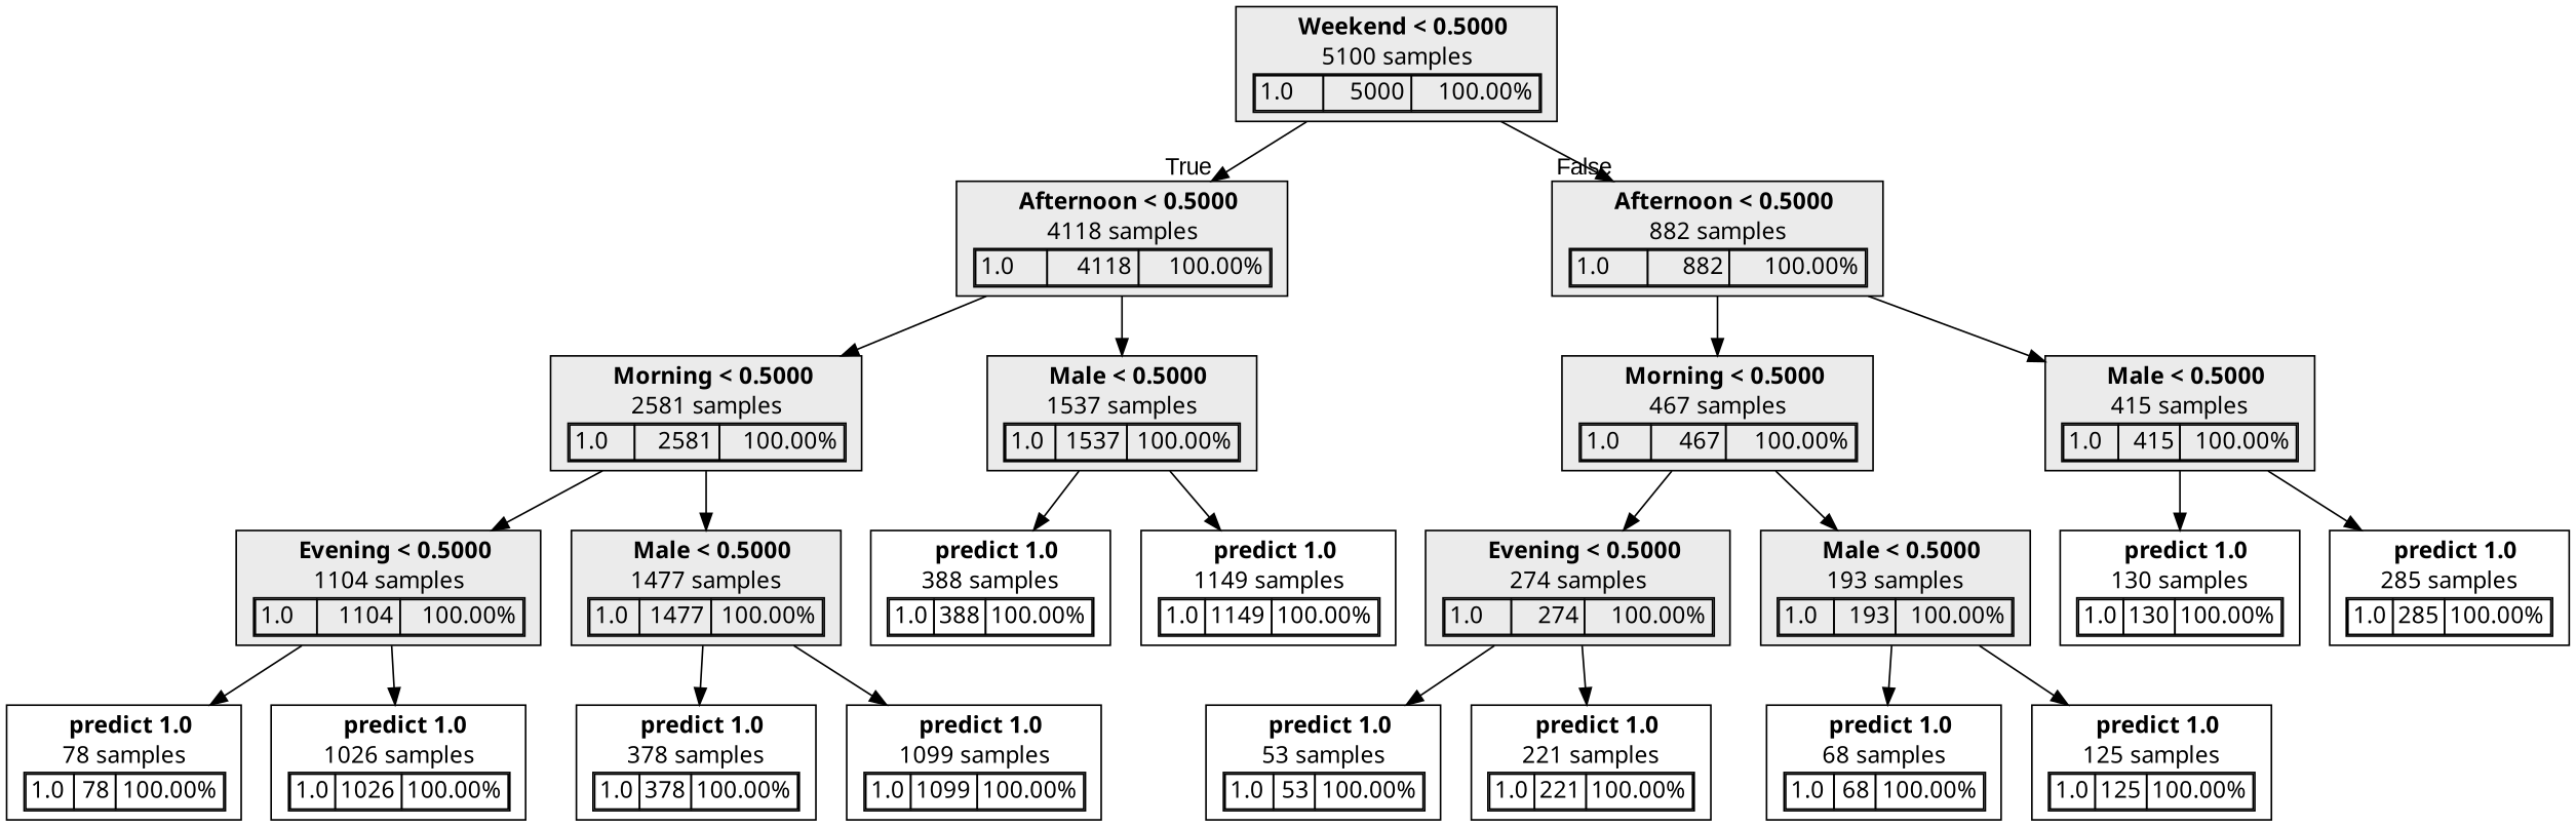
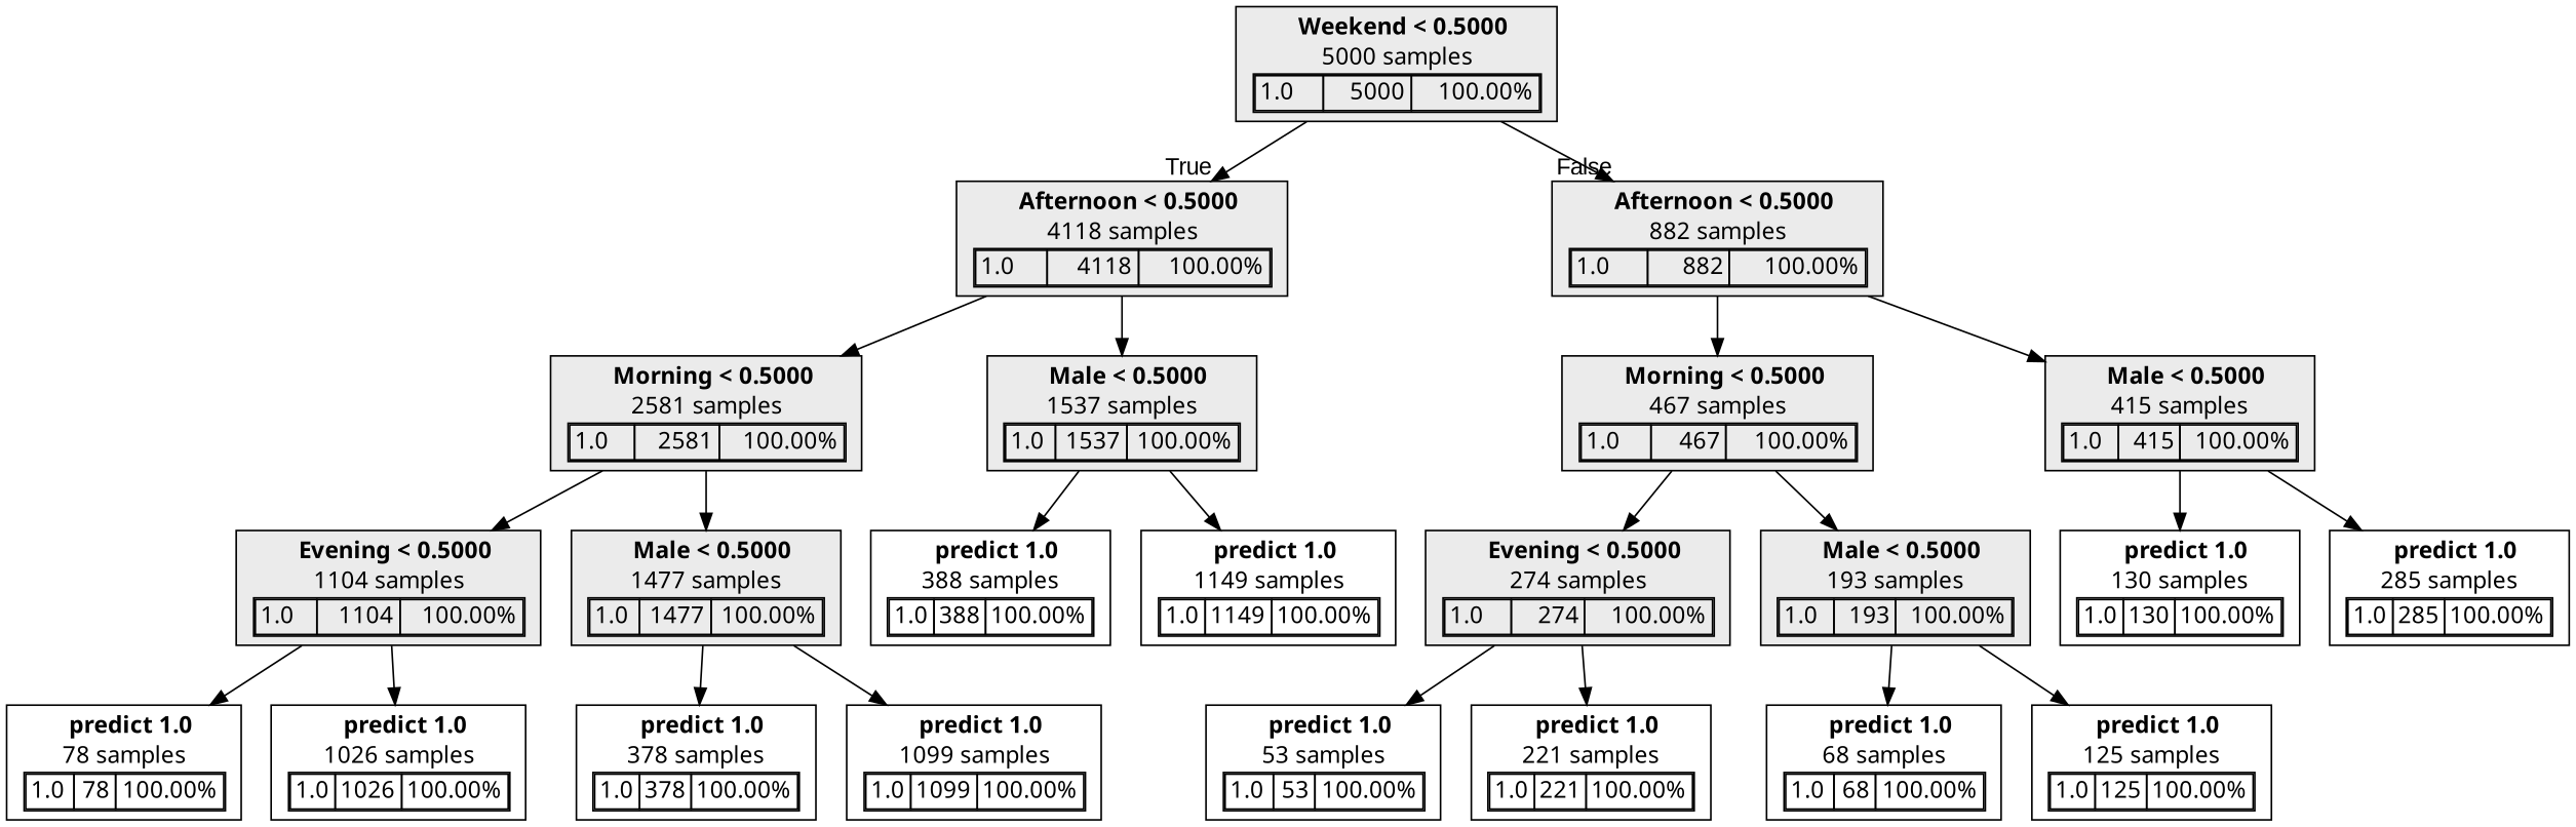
  digraph {
    node [fillcolor="#FFFFFFff" fontname="bold arial" shape=box style=filled color=black]
-   n1 [fillcolor="#EBEBEB" label=<  <TABLE BORDER="0" CELLPADDING="0">       <TR>     <TD>       <B>Weekend &lt; 0.5000</B>     </TD>   </TR>      <TR>       <TD>5100 samples</TD>     </TR>     <TR>   <TD>     <TABLE CELLSPACING="0">                <TR class="highlighted">     <TD ALIGN="LEFT">1.0</TD>     <TD ALIGN="RIGHT">5000</TD>     <TD ALIGN="RIGHT">100.00%</TD>   </TR>      </TABLE>   </TD> </TR>    </TABLE> > color=""]
+   n1 [fillcolor="#EBEBEB" label=<  <TABLE BORDER="0" CELLPADDING="0">       <TR>     <TD>       <B>Weekend &lt; 0.5000</B>     </TD>   </TR>      <TR>       <TD>5000 samples</TD>     </TR>     <TR>   <TD>     <TABLE CELLSPACING="0">                <TR class="highlighted">     <TD ALIGN="LEFT">1.0</TD>     <TD ALIGN="RIGHT">5000</TD>     <TD ALIGN="RIGHT">100.00%</TD>   </TR>      </TABLE>   </TD> </TR>    </TABLE> > color=""]
    n2 [fillcolor="#EBEBEB" label=<  <TABLE BORDER="0" CELLPADDING="0">       <TR>     <TD>       <B>Afternoon &lt; 0.5000</B>     </TD>   </TR>      <TR>       <TD>4118 samples</TD>     </TR>     <TR>   <TD>     <TABLE CELLSPACING="0">                <TR class="highlighted">     <TD ALIGN="LEFT">1.0</TD>     <TD ALIGN="RIGHT">4118</TD>     <TD ALIGN="RIGHT">100.00%</TD>   </TR>      </TABLE>   </TD> </TR>    </TABLE> > color=""]
    n3 [fillcolor="#EBEBEB" label=<  <TABLE BORDER="0" CELLPADDING="0">       <TR>     <TD>       <B>Afternoon &lt; 0.5000</B>     </TD>   </TR>      <TR>       <TD>882 samples</TD>     </TR>     <TR>   <TD>     <TABLE CELLSPACING="0">                <TR class="highlighted">     <TD ALIGN="LEFT">1.0</TD>     <TD ALIGN="RIGHT">882</TD>     <TD ALIGN="RIGHT">100.00%</TD>   </TR>      </TABLE>   </TD> </TR>    </TABLE> > color=""]
    n4 [fillcolor="#EBEBEB" label=<  <TABLE BORDER="0" CELLPADDING="0">       <TR>     <TD>       <B>Morning &lt; 0.5000</B>     </TD>   </TR>      <TR>       <TD>2581 samples</TD>     </TR>     <TR>   <TD>     <TABLE CELLSPACING="0">                <TR class="highlighted">     <TD ALIGN="LEFT">1.0</TD>     <TD ALIGN="RIGHT">2581</TD>     <TD ALIGN="RIGHT">100.00%</TD>   </TR>      </TABLE>   </TD> </TR>    </TABLE> > color=""]
    n5 [fillcolor="#EBEBEB" label=<  <TABLE BORDER="0" CELLPADDING="0">       <TR>     <TD>       <B>Male &lt; 0.5000</B>     </TD>   </TR>      <TR>       <TD>1537 samples</TD>     </TR>     <TR>   <TD>     <TABLE CELLSPACING="0">                <TR class="highlighted">     <TD ALIGN="LEFT">1.0</TD>     <TD ALIGN="RIGHT">1537</TD>     <TD ALIGN="RIGHT">100.00%</TD>   </TR>      </TABLE>   </TD> </TR>    </TABLE> > color=""]
    n6 [fillcolor="#EBEBEB" label=<  <TABLE BORDER="0" CELLPADDING="0">       <TR>     <TD>       <B>Morning &lt; 0.5000</B>     </TD>   </TR>      <TR>       <TD>467 samples</TD>     </TR>     <TR>   <TD>     <TABLE CELLSPACING="0">                <TR class="highlighted">     <TD ALIGN="LEFT">1.0</TD>     <TD ALIGN="RIGHT">467</TD>     <TD ALIGN="RIGHT">100.00%</TD>   </TR>      </TABLE>   </TD> </TR>    </TABLE> > color=""]
    n7 [fillcolor="#EBEBEB" label=<  <TABLE BORDER="0" CELLPADDING="0">       <TR>     <TD>       <B>Male &lt; 0.5000</B>     </TD>   </TR>      <TR>       <TD>415 samples</TD>     </TR>     <TR>   <TD>     <TABLE CELLSPACING="0">                <TR class="highlighted">     <TD ALIGN="LEFT">1.0</TD>     <TD ALIGN="RIGHT">415</TD>     <TD ALIGN="RIGHT">100.00%</TD>   </TR>      </TABLE>   </TD> </TR>    </TABLE> > color=""]
    n8 [fillcolor="#EBEBEB" label=<  <TABLE BORDER="0" CELLPADDING="0">       <TR>     <TD>       <B>Evening &lt; 0.5000</B>     </TD>   </TR>      <TR>       <TD>1104 samples</TD>     </TR>     <TR>   <TD>     <TABLE CELLSPACING="0">                <TR class="highlighted">     <TD ALIGN="LEFT">1.0</TD>     <TD ALIGN="RIGHT">1104</TD>     <TD ALIGN="RIGHT">100.00%</TD>   </TR>      </TABLE>   </TD> </TR>    </TABLE> > color=""]
    n9 [fillcolor="#EBEBEB" label=<  <TABLE BORDER="0" CELLPADDING="0">       <TR>     <TD>       <B>Male &lt; 0.5000</B>     </TD>   </TR>      <TR>       <TD>1477 samples</TD>     </TR>     <TR>   <TD>     <TABLE CELLSPACING="0">                <TR class="highlighted">     <TD ALIGN="LEFT">1.0</TD>     <TD ALIGN="RIGHT">1477</TD>     <TD ALIGN="RIGHT">100.00%</TD>   </TR>      </TABLE>   </TD> </TR>    </TABLE> > color=""]
    n10 [label=<  <TABLE BORDER="0" CELLPADDING="0">       <TR>     <TD>       <B>predict 1.0</B>     </TD>   </TR>      <TR>       <TD>388 samples</TD>     </TR>     <TR>   <TD>     <TABLE CELLSPACING="0">                <TR class="highlighted">     <TD ALIGN="LEFT">1.0</TD>     <TD ALIGN="RIGHT">388</TD>     <TD ALIGN="RIGHT">100.00%</TD>   </TR>      </TABLE>   </TD> </TR>    </TABLE> >]
    n11 [label=<  <TABLE BORDER="0" CELLPADDING="0">       <TR>     <TD>       <B>predict 1.0</B>     </TD>   </TR>      <TR>       <TD>1149 samples</TD>     </TR>     <TR>   <TD>     <TABLE CELLSPACING="0">                <TR class="highlighted">     <TD ALIGN="LEFT">1.0</TD>     <TD ALIGN="RIGHT">1149</TD>     <TD ALIGN="RIGHT">100.00%</TD>   </TR>      </TABLE>   </TD> </TR>    </TABLE> >]
    n12 [label=<  <TABLE BORDER="0" CELLPADDING="0">       <TR>     <TD>       <B>predict 1.0</B>     </TD>   </TR>      <TR>       <TD>78 samples</TD>     </TR>     <TR>   <TD>     <TABLE CELLSPACING="0">                <TR class="highlighted">     <TD ALIGN="LEFT">1.0</TD>     <TD ALIGN="RIGHT">78</TD>     <TD ALIGN="RIGHT">100.00%</TD>   </TR>      </TABLE>   </TD> </TR>    </TABLE> >]
    n13 [label=<  <TABLE BORDER="0" CELLPADDING="0">       <TR>     <TD>       <B>predict 1.0</B>     </TD>   </TR>      <TR>       <TD>1026 samples</TD>     </TR>     <TR>   <TD>     <TABLE CELLSPACING="0">                <TR class="highlighted">     <TD ALIGN="LEFT">1.0</TD>     <TD ALIGN="RIGHT">1026</TD>     <TD ALIGN="RIGHT">100.00%</TD>   </TR>      </TABLE>   </TD> </TR>    </TABLE> >]
    n14 [label=<  <TABLE BORDER="0" CELLPADDING="0">       <TR>     <TD>       <B>predict 1.0</B>     </TD>   </TR>      <TR>       <TD>378 samples</TD>     </TR>     <TR>   <TD>     <TABLE CELLSPACING="0">                <TR class="highlighted">     <TD ALIGN="LEFT">1.0</TD>     <TD ALIGN="RIGHT">378</TD>     <TD ALIGN="RIGHT">100.00%</TD>   </TR>      </TABLE>   </TD> </TR>    </TABLE> >]
    n15 [label=<  <TABLE BORDER="0" CELLPADDING="0">       <TR>     <TD>       <B>predict 1.0</B>     </TD>   </TR>      <TR>       <TD>1099 samples</TD>     </TR>     <TR>   <TD>     <TABLE CELLSPACING="0">                <TR class="highlighted">     <TD ALIGN="LEFT">1.0</TD>     <TD ALIGN="RIGHT">1099</TD>     <TD ALIGN="RIGHT">100.00%</TD>   </TR>      </TABLE>   </TD> </TR>    </TABLE> >]
    n16 [fillcolor="#EBEBEB" label=<  <TABLE BORDER="0" CELLPADDING="0">       <TR>     <TD>       <B>Evening &lt; 0.5000</B>     </TD>   </TR>      <TR>       <TD>274 samples</TD>     </TR>     <TR>   <TD>     <TABLE CELLSPACING="0">                <TR class="highlighted">     <TD ALIGN="LEFT">1.0</TD>     <TD ALIGN="RIGHT">274</TD>     <TD ALIGN="RIGHT">100.00%</TD>   </TR>      </TABLE>   </TD> </TR>    </TABLE> > color=""]
    n17 [fillcolor="#EBEBEB" label=<  <TABLE BORDER="0" CELLPADDING="0">       <TR>     <TD>       <B>Male &lt; 0.5000</B>     </TD>   </TR>      <TR>       <TD>193 samples</TD>     </TR>     <TR>   <TD>     <TABLE CELLSPACING="0">                <TR class="highlighted">     <TD ALIGN="LEFT">1.0</TD>     <TD ALIGN="RIGHT">193</TD>     <TD ALIGN="RIGHT">100.00%</TD>   </TR>      </TABLE>   </TD> </TR>    </TABLE> > color=""]
    n18 [label=<  <TABLE BORDER="0" CELLPADDING="0">       <TR>     <TD>       <B>predict 1.0</B>     </TD>   </TR>      <TR>       <TD>130 samples</TD>     </TR>     <TR>   <TD>     <TABLE CELLSPACING="0">                <TR class="highlighted">     <TD ALIGN="LEFT">1.0</TD>     <TD ALIGN="RIGHT">130</TD>     <TD ALIGN="RIGHT">100.00%</TD>   </TR>      </TABLE>   </TD> </TR>    </TABLE> >]
    n19 [label=<  <TABLE BORDER="0" CELLPADDING="0">       <TR>     <TD>       <B>predict 1.0</B>     </TD>   </TR>      <TR>       <TD>285 samples</TD>     </TR>     <TR>   <TD>     <TABLE CELLSPACING="0">                <TR class="highlighted">     <TD ALIGN="LEFT">1.0</TD>     <TD ALIGN="RIGHT">285</TD>     <TD ALIGN="RIGHT">100.00%</TD>   </TR>      </TABLE>   </TD> </TR>    </TABLE> >]
    n20 [label=<  <TABLE BORDER="0" CELLPADDING="0">       <TR>     <TD>       <B>predict 1.0</B>     </TD>   </TR>      <TR>       <TD>53 samples</TD>     </TR>     <TR>   <TD>     <TABLE CELLSPACING="0">                <TR class="highlighted">     <TD ALIGN="LEFT">1.0</TD>     <TD ALIGN="RIGHT">53</TD>     <TD ALIGN="RIGHT">100.00%</TD>   </TR>      </TABLE>   </TD> </TR>    </TABLE> >]
    n21 [label=<  <TABLE BORDER="0" CELLPADDING="0">       <TR>     <TD>       <B>predict 1.0</B>     </TD>   </TR>      <TR>       <TD>221 samples</TD>     </TR>     <TR>   <TD>     <TABLE CELLSPACING="0">                <TR class="highlighted">     <TD ALIGN="LEFT">1.0</TD>     <TD ALIGN="RIGHT">221</TD>     <TD ALIGN="RIGHT">100.00%</TD>   </TR>      </TABLE>   </TD> </TR>    </TABLE> >]
    n22 [label=<  <TABLE BORDER="0" CELLPADDING="0">       <TR>     <TD>       <B>predict 1.0</B>     </TD>   </TR>      <TR>       <TD>68 samples</TD>     </TR>     <TR>   <TD>     <TABLE CELLSPACING="0">                <TR class="highlighted">     <TD ALIGN="LEFT">1.0</TD>     <TD ALIGN="RIGHT">68</TD>     <TD ALIGN="RIGHT">100.00%</TD>   </TR>      </TABLE>   </TD> </TR>    </TABLE> >]
    n23 [label=<  <TABLE BORDER="0" CELLPADDING="0">       <TR>     <TD>       <B>predict 1.0</B>     </TD>   </TR>      <TR>       <TD>125 samples</TD>     </TR>     <TR>   <TD>     <TABLE CELLSPACING="0">                <TR class="highlighted">     <TD ALIGN="LEFT">1.0</TD>     <TD ALIGN="RIGHT">125</TD>     <TD ALIGN="RIGHT">100.00%</TD>   </TR>      </TABLE>   </TD> </TR>    </TABLE> >]
    n1 -> n2 [fontname=arial headlabel=True labelangle=45 labeldistance=2.5]
    n1 -> n3 [fontname=arial headlabel=False labelangle=-45 labeldistance=2.5]
    n2 -> n4
    n2 -> n5
    n3 -> n6
    n3 -> n7
    n4 -> n8
    n4 -> n9
    n5 -> n10
    n5 -> n11
    n6 -> n16
    n6 -> n17
    n7 -> n18
    n7 -> n19
    n8 -> n12
    n8 -> n13
    n9 -> n14
    n9 -> n15
    n16 -> n20
    n16 -> n21
    n17 -> n22
    n17 -> n23
  }
